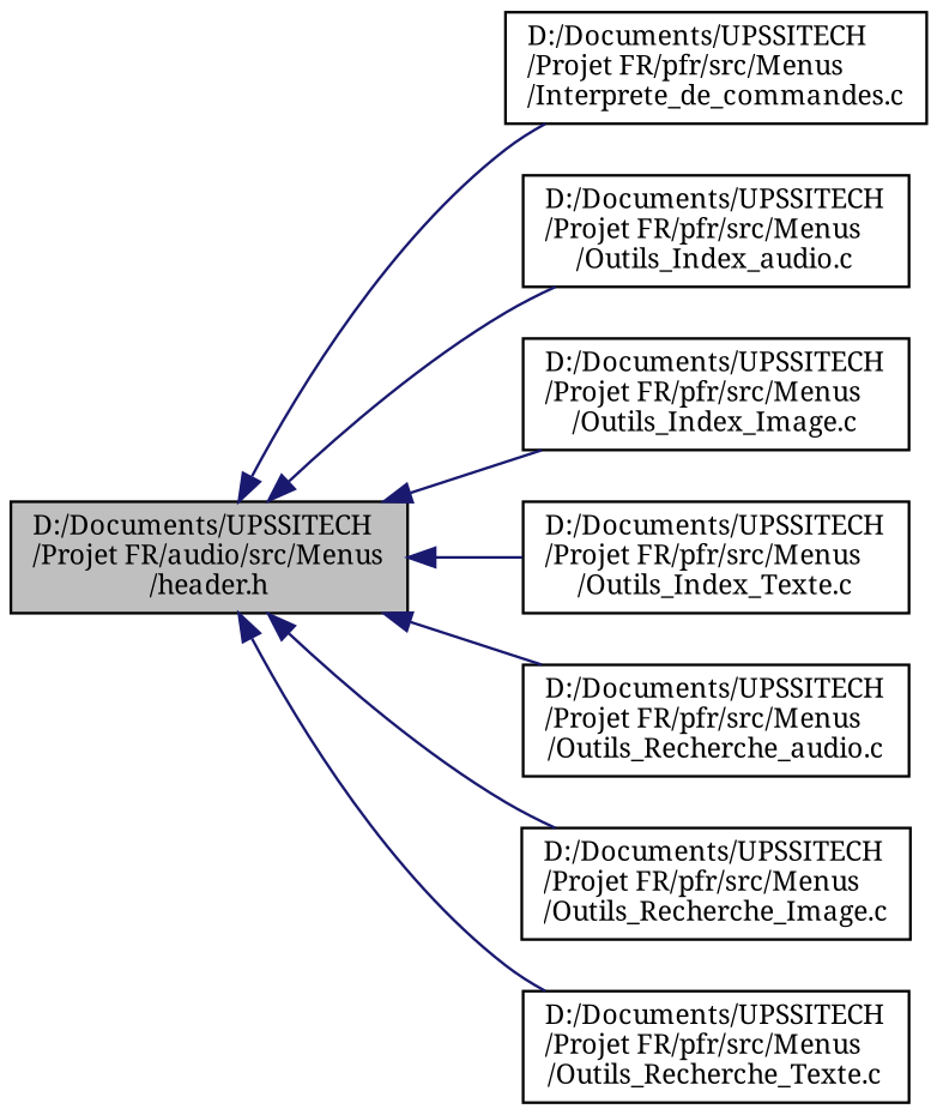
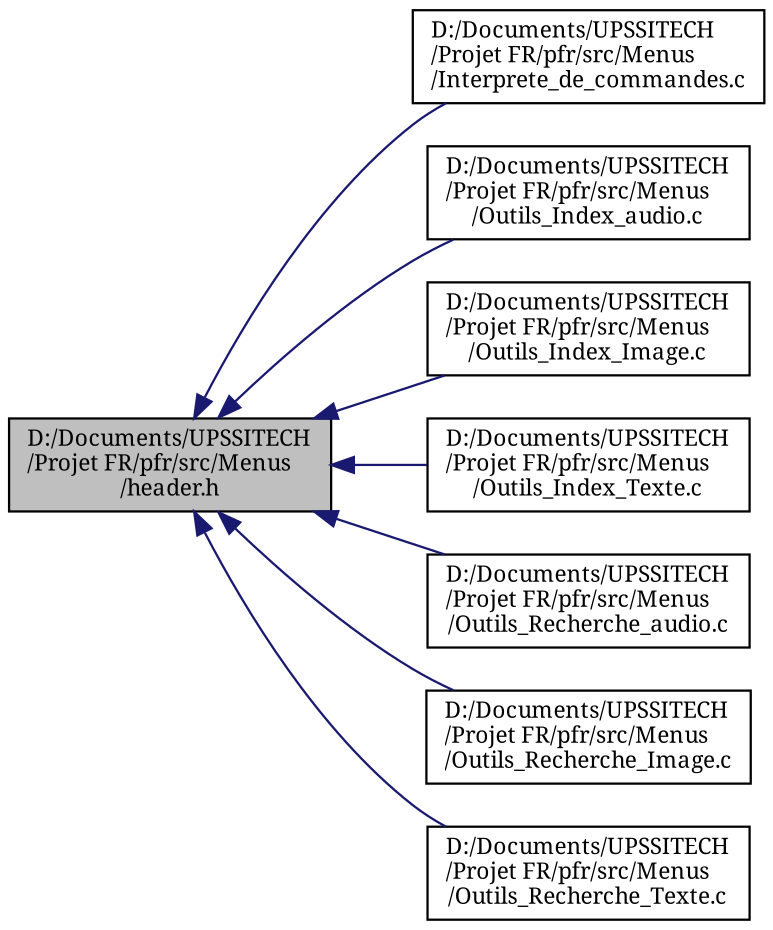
  digraph {
    rankdir=LR
    fontname="Noto Serif"
    node [color=black fillcolor=white fontname="Noto Serif" fontsize=10 shape=record style=filled]
    edge [color=midnightblue dir=back fontname="Noto Serif" fontsize=10 labelfontname=Helvetica labelfontsize=10 style=solid]
-   n1 [fillcolor=grey75 fontcolor=black height=0.2 label="D:/Documents/UPSSITECH\l/Projet FR/audio/src/Menus\l/header.h" width=0.4]
+   n1 [fillcolor=grey75 fontcolor=black height=0.2 label="D:/Documents/UPSSITECH\l/Projet FR/pfr/src/Menus\l/header.h" width=0.4]
    n2 [height=0.2 label="D:/Documents/UPSSITECH\l/Projet FR/pfr/src/Menus\l/Interprete_de_commandes.c" width=0.4]
    n3 [height=0.2 label="D:/Documents/UPSSITECH\l/Projet FR/pfr/src/Menus\l/Outils_Index_audio.c" width=0.4]
    n4 [height=0.2 label="D:/Documents/UPSSITECH\l/Projet FR/pfr/src/Menus\l/Outils_Index_Image.c" width=0.4]
    n5 [height=0.2 label="D:/Documents/UPSSITECH\l/Projet FR/pfr/src/Menus\l/Outils_Index_Texte.c" width=0.4]
    n6 [height=0.2 label="D:/Documents/UPSSITECH\l/Projet FR/pfr/src/Menus\l/Outils_Recherche_audio.c" width=0.4]
    n7 [height=0.2 label="D:/Documents/UPSSITECH\l/Projet FR/pfr/src/Menus\l/Outils_Recherche_Image.c" width=0.4]
    n8 [height=0.2 label="D:/Documents/UPSSITECH\l/Projet FR/pfr/src/Menus\l/Outils_Recherche_Texte.c" width=0.4]
    n1 -> n2
    n1 -> n3
    n1 -> n4
    n1 -> n5
    n1 -> n6
    n1 -> n7
    n1 -> n8
  }
